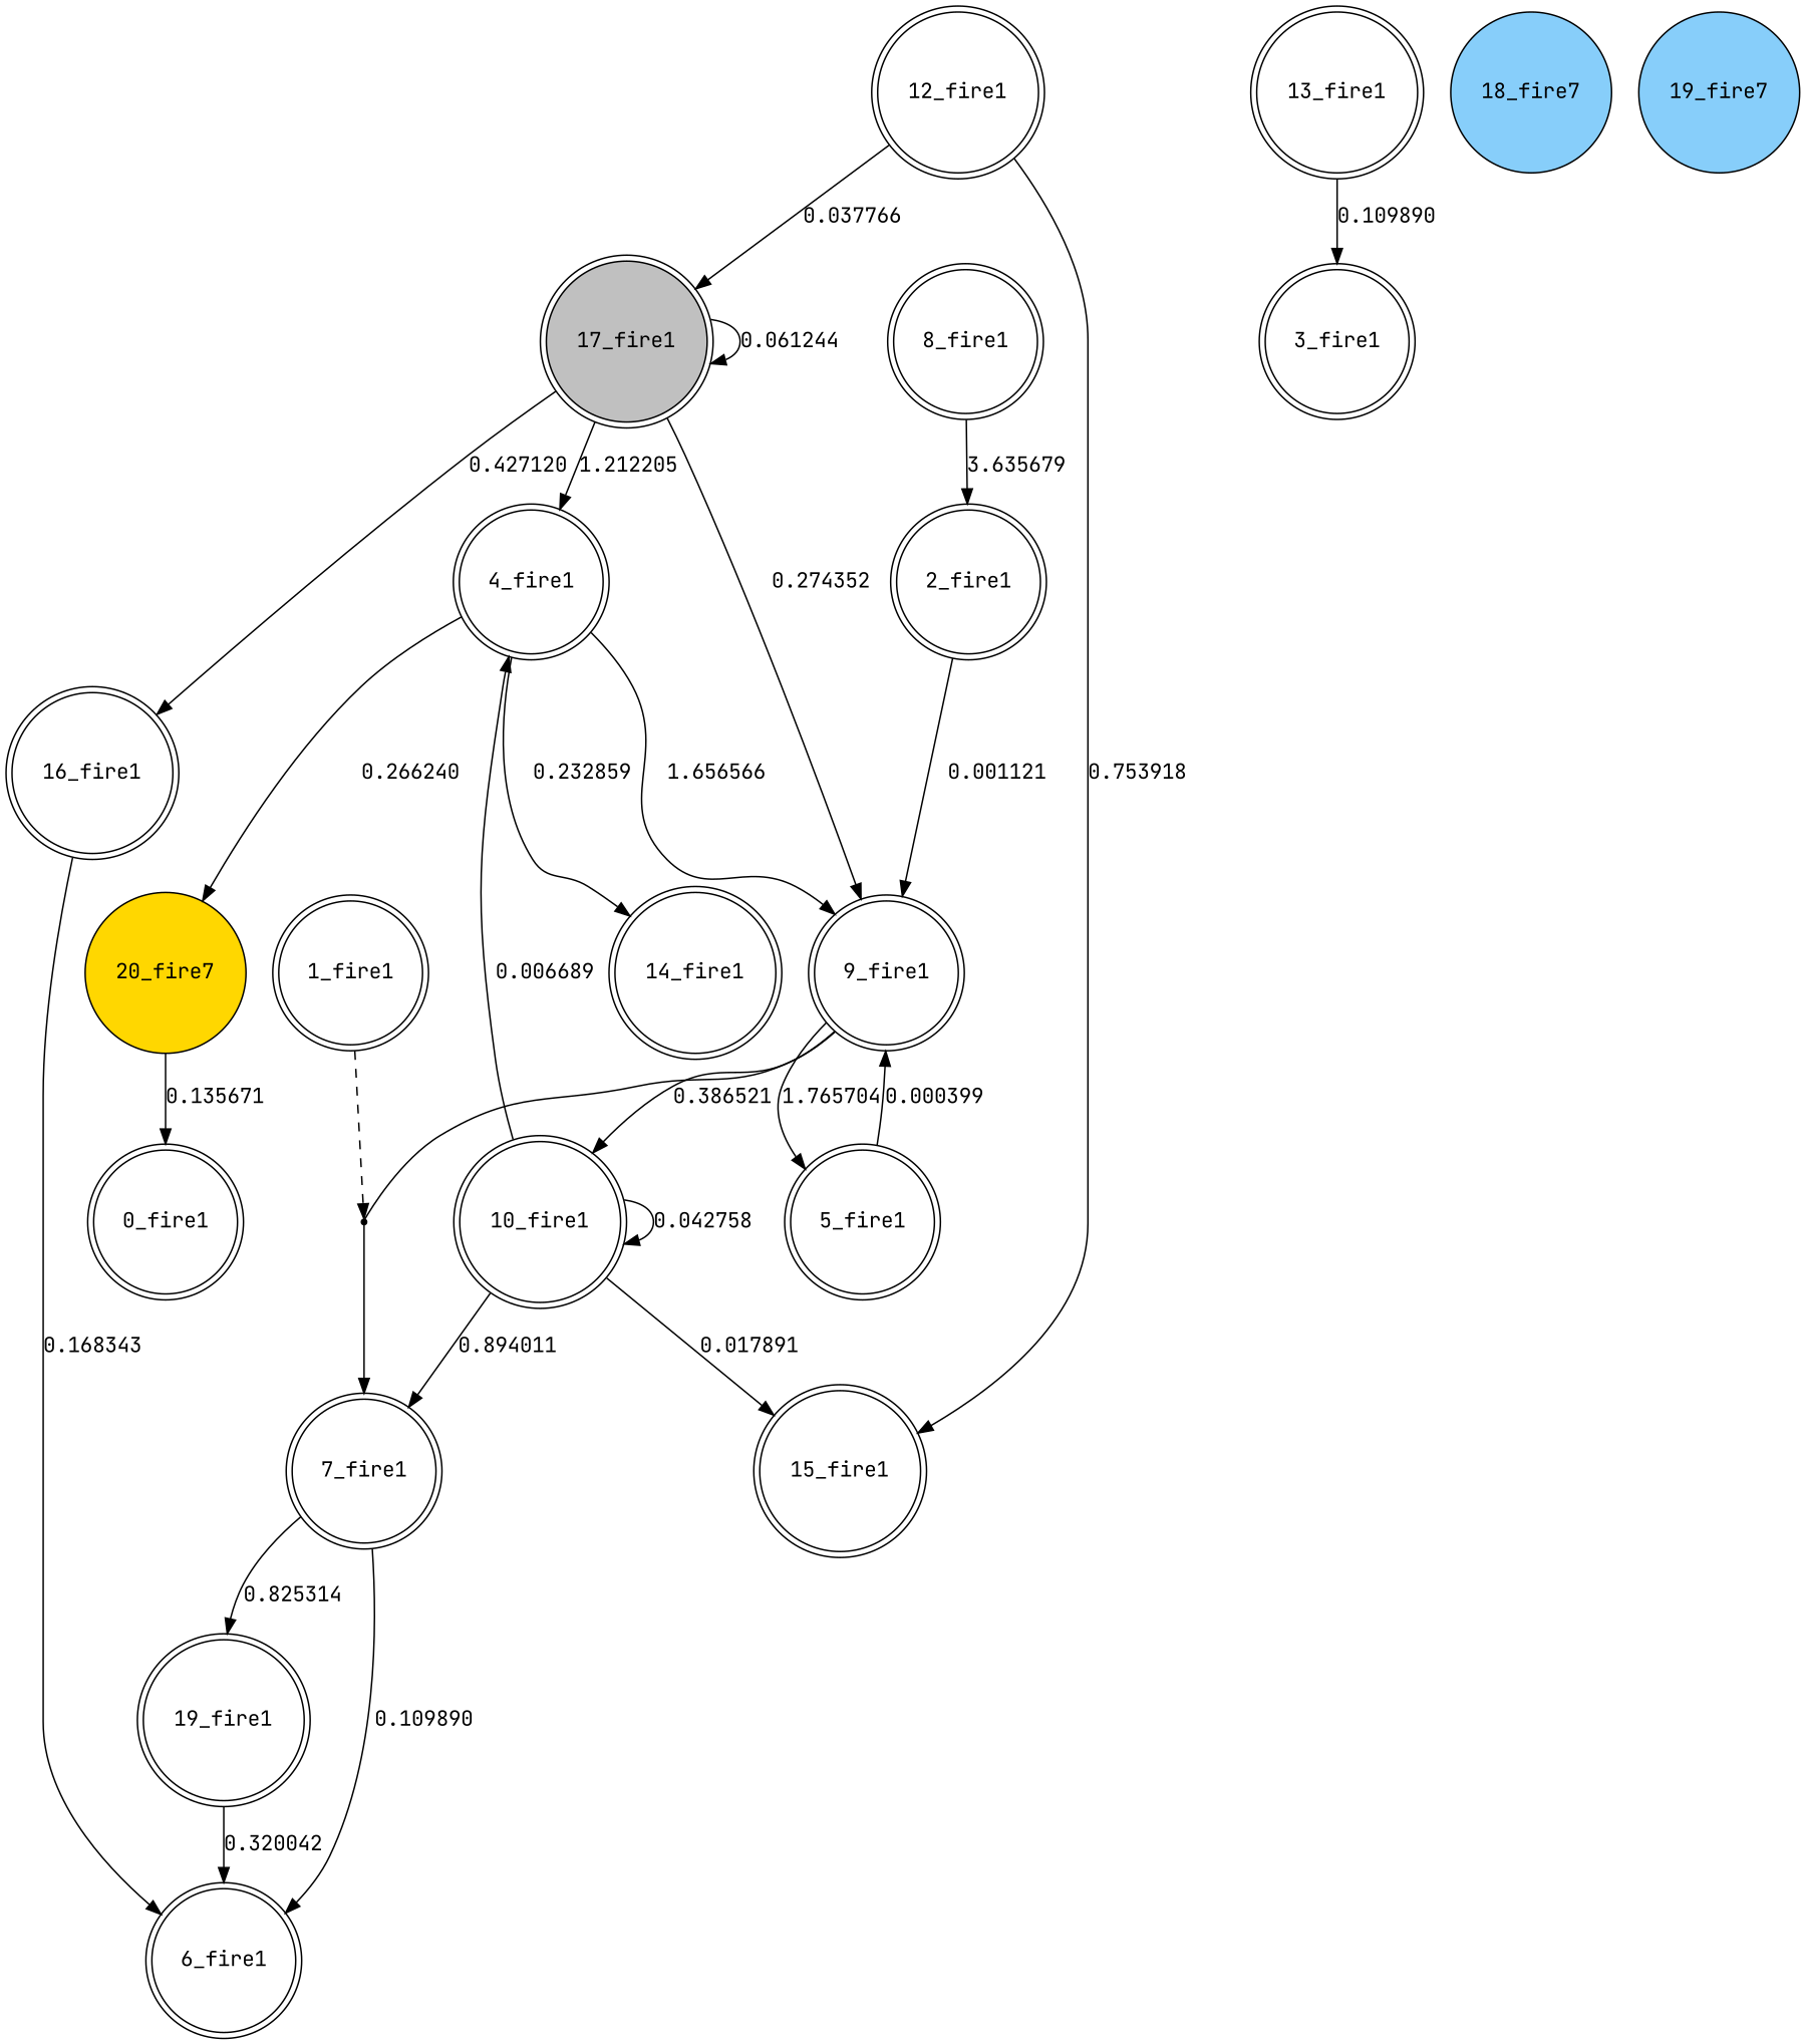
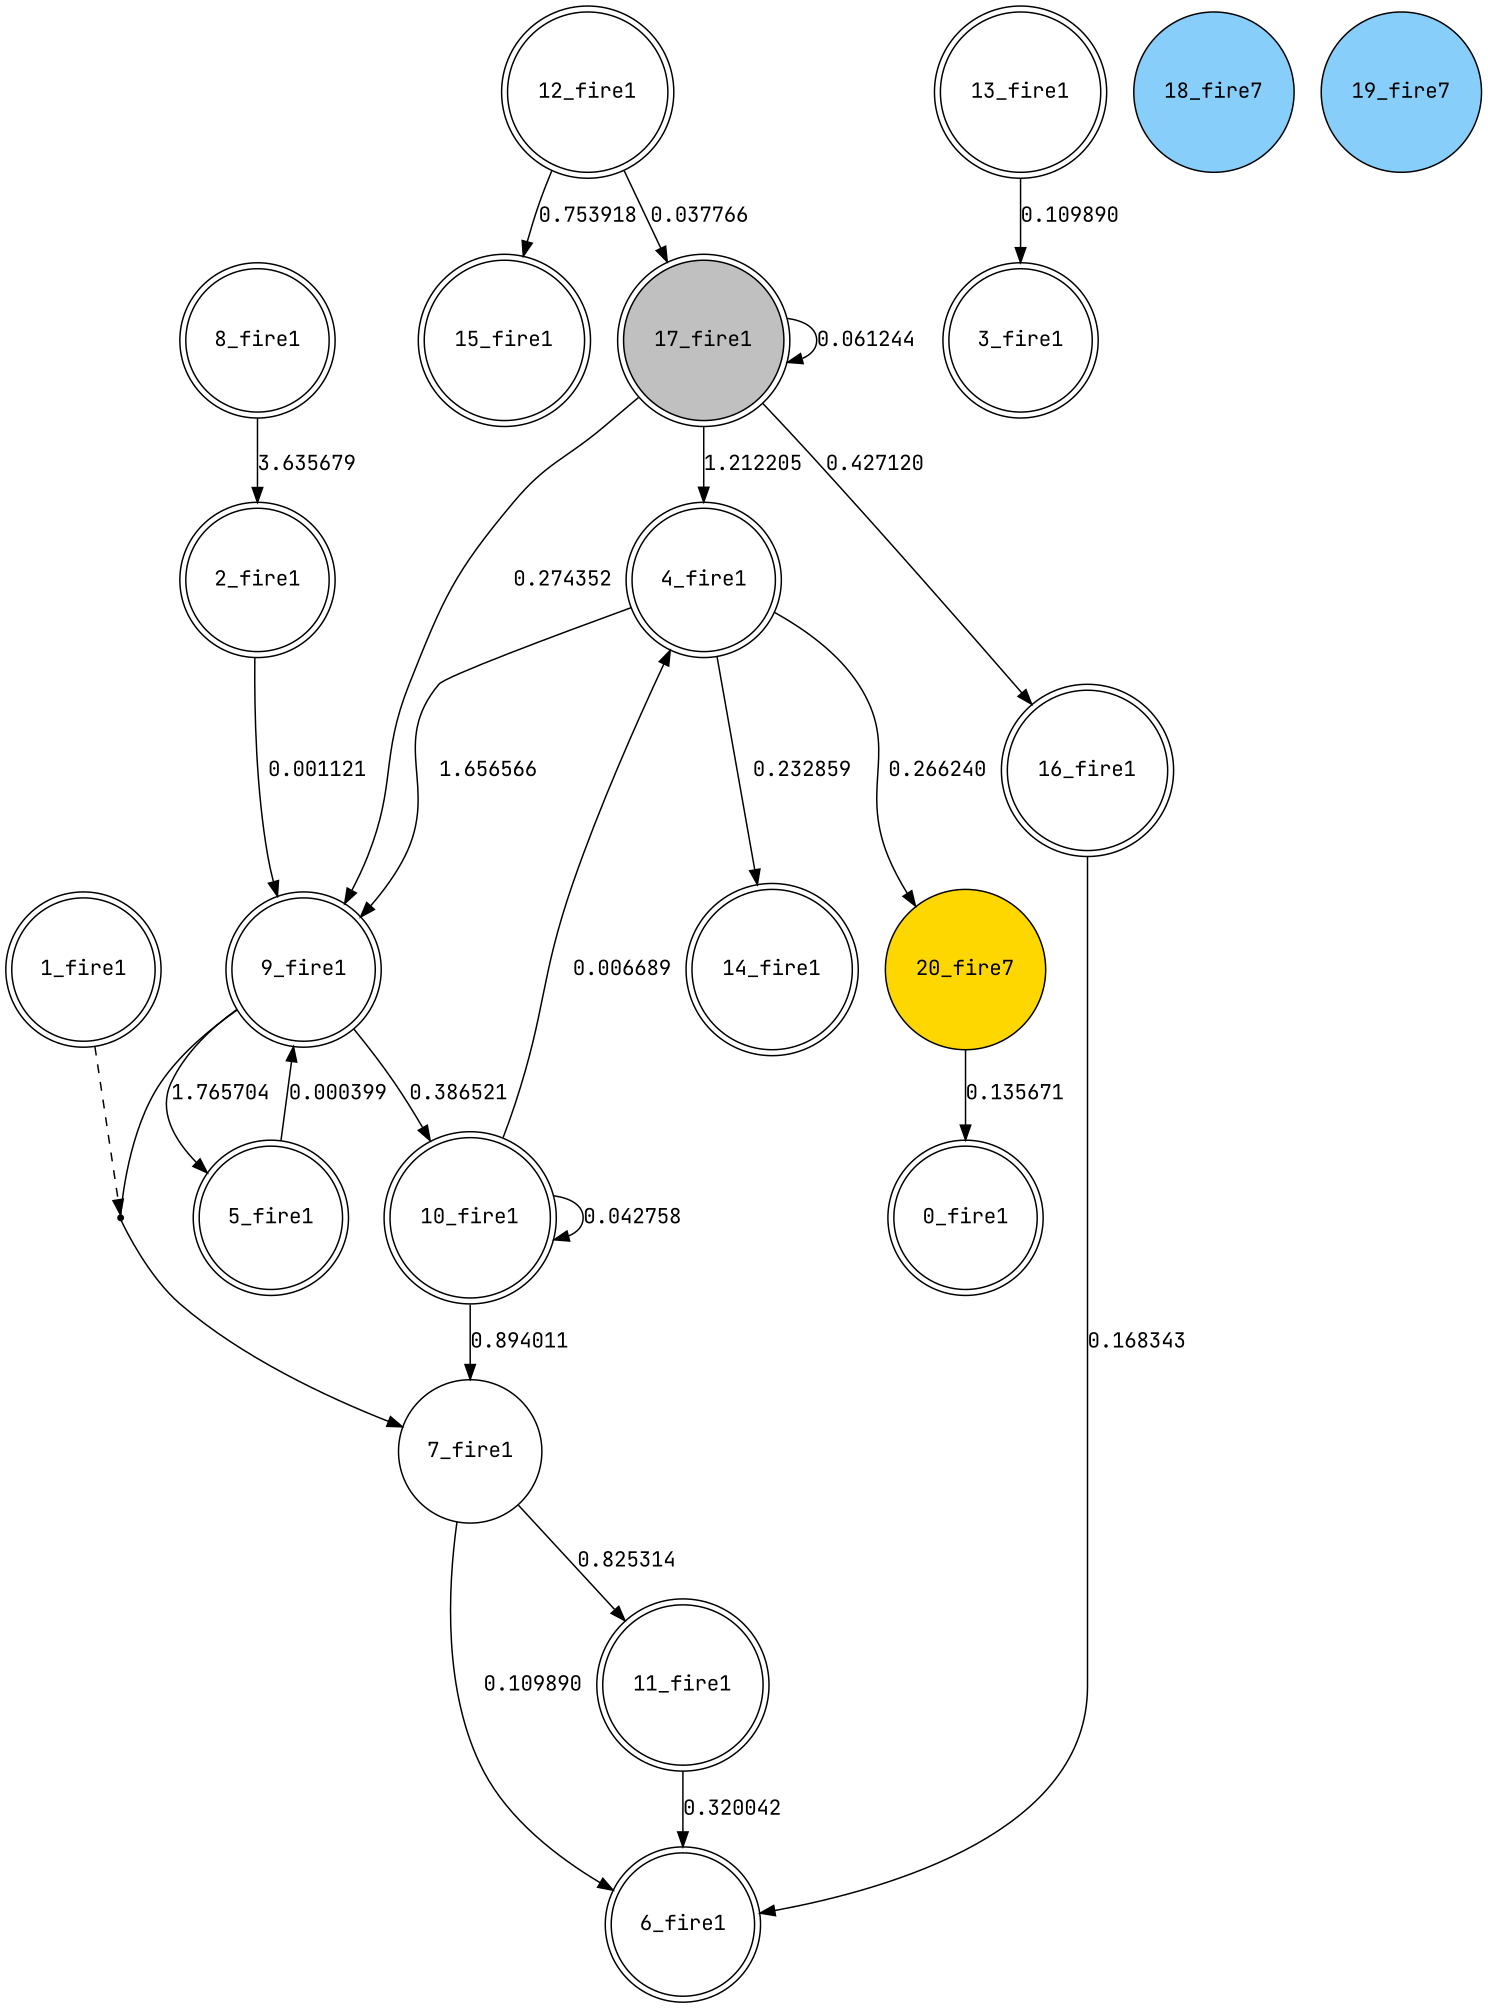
  digraph {
    fontname="JetBrains Mono"
    node [fontname="JetBrains Mono" shape=doublecircle]
    edge [fontname="JetBrains Mono"]
    n1 [label="0_fire1"]
    n2 [label="1_fire1"]
    21 [shape=point]
-   n4 [label="7_fire1"]
+   n4 [label="7_fire1" shape=circle]
    n5 [label="2_fire1"]
    n6 [label="9_fire1"]
    n7 [label="5_fire1"]
    n8 [label="10_fire1"]
    n9 [label="3_fire1"]
    n10 [label="4_fire1"]
    n11 [label="14_fire1"]
    n12 [fillcolor=gold label="20_fire7" shape=circle style=filled]
    n13 [label="6_fire1"]
-   n14 [label="19_fire1"]
+   n14 [label="11_fire1"]
    n15 [label="8_fire1"]
    n16 [label="15_fire1"]
    n17 [fillcolor=gray label="17_fire1" style=filled]
    n18 [label="16_fire1"]
    n19 [label="12_fire1"]
    n20 [label="13_fire1"]
    n21 [fillcolor=lightskyblue label="18_fire7" shape=circle style=filled]
    n22 [fillcolor=lightskyblue label="19_fire7" shape=circle style=filled]
    n2 -> 21 [style=dashed]
    21 -> n4
    n4 -> n13 [label=0.109890]
    n4 -> n14 [label=0.825314]
    n5 -> n6 [label=0.001121]
    n6 -> 21 [dir=none]
    n6 -> n7 [label=1.765704]
    n6 -> n8 [label=0.386521]
    n7 -> n6 [label=0.000399]
    n8 -> n4 [label=0.894011]
    n8 -> n8 [label=0.042758]
    n8 -> n10 [label=0.006689]
-   n8 -> n16 [label=0.017891]
    n10 -> n6 [label=1.656566]
    n10 -> n11 [label=0.232859]
    n10 -> n12 [label=0.266240]
    n12 -> n1 [label=0.135671]
    n14 -> n13 [label=0.320042]
    n15 -> n5 [label=3.635679]
    n17 -> n6 [label=0.274352]
    n17 -> n10 [label=1.212205]
    n17 -> n17 [label=0.061244]
    n17 -> n18 [label=0.427120]
    n18 -> n13 [label=0.168343]
    n19 -> n16 [label=0.753918]
    n19 -> n17 [label=0.037766]
    n20 -> n9 [label=0.109890]
  }
